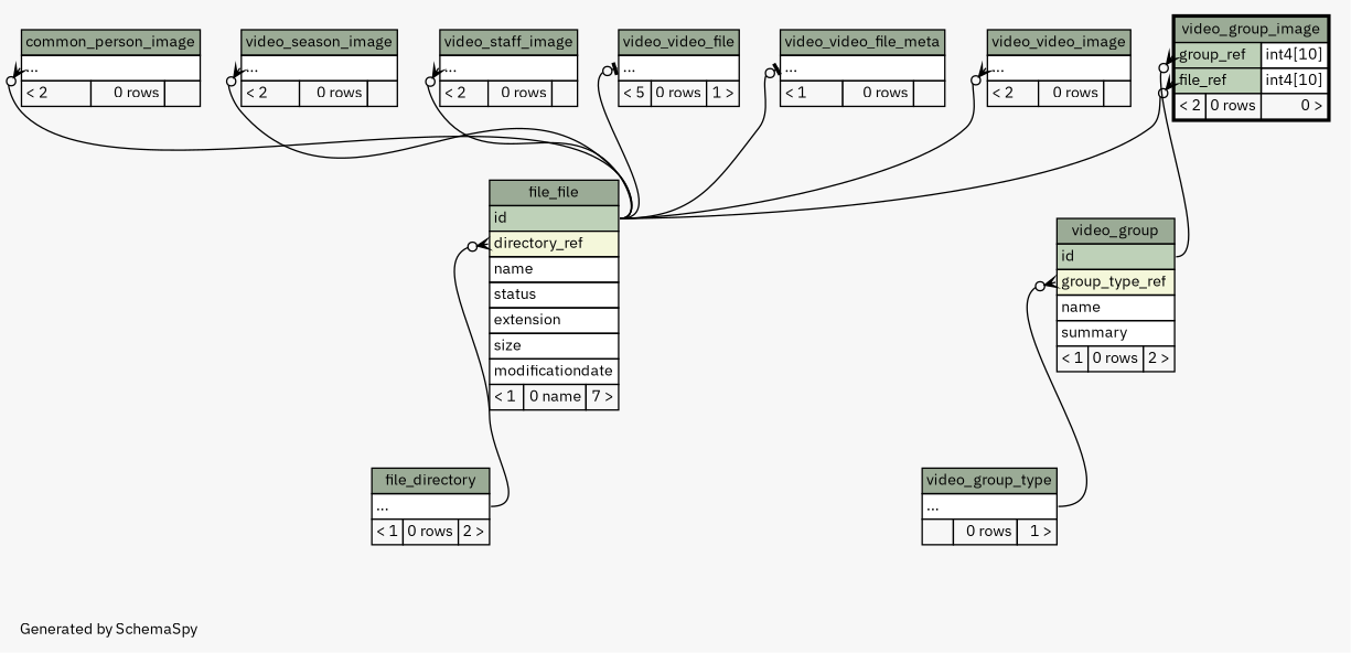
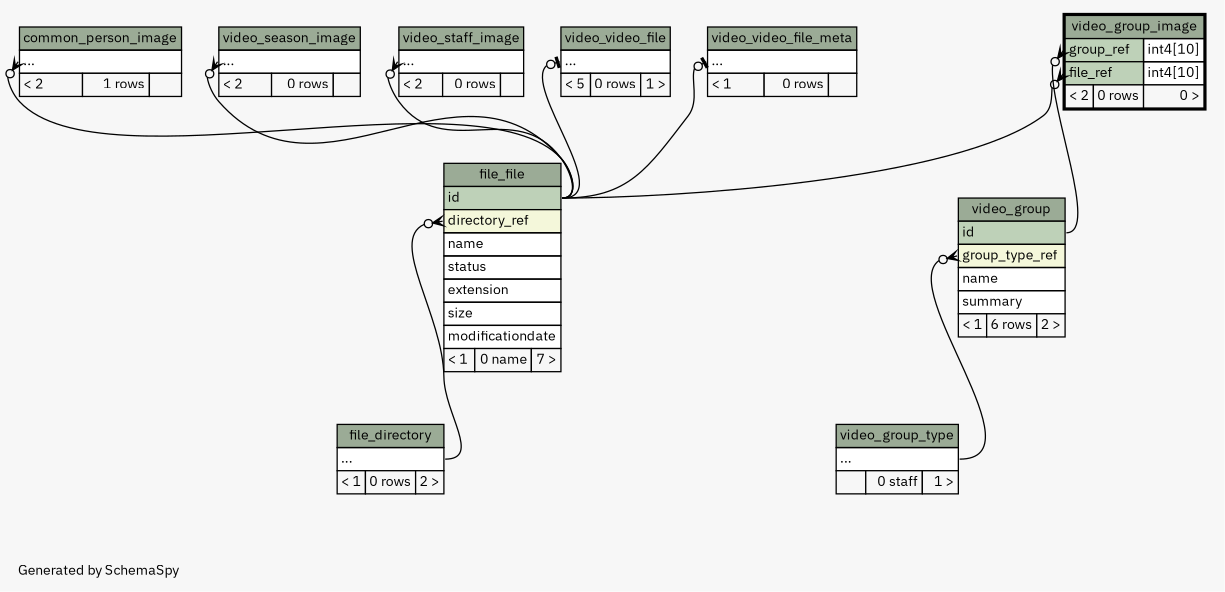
  digraph {
    bgcolor="#f7f7f7"
    fontname="IBM Plex Sans"
    fontsize=11
    label="\nGenerated by SchemaSpy"
    labeljust=l
    nodesep=0.18
    rankdir=TB
    ranksep=0.46
    node [fontname="IBM Plex Sans" fontsize=11 shape=plaintext]
    edge [arrowhead=none arrowsize=0.8 arrowtail=crowodot dir=back fontname="IBM Plex Sans" headport="id:e" tailport="elipses:w"]
-   n1 [label=<     <TABLE BORDER="0" CELLBORDER="1" CELLSPACING="0" BGCOLOR="#ffffff">       <TR><TD COLSPAN="3" BGCOLOR="#9bab96" ALIGN="CENTER">common_person_image</TD></TR>       <TR><TD PORT="elipses" COLSPAN="3" ALIGN="LEFT">...</TD></TR>       <TR><TD ALIGN="LEFT" BGCOLOR="#f7f7f7">&lt; 2</TD><TD ALIGN="RIGHT" BGCOLOR="#f7f7f7">0 rows</TD><TD ALIGN="RIGHT" BGCOLOR="#f7f7f7">  </TD></TR>     </TABLE>>]
+   n1 [label=<     <TABLE BORDER="0" CELLBORDER="1" CELLSPACING="0" BGCOLOR="#ffffff">       <TR><TD COLSPAN="3" BGCOLOR="#9bab96" ALIGN="CENTER">common_person_image</TD></TR>       <TR><TD PORT="elipses" COLSPAN="3" ALIGN="LEFT">...</TD></TR>       <TR><TD ALIGN="LEFT" BGCOLOR="#f7f7f7">&lt; 2</TD><TD ALIGN="RIGHT" BGCOLOR="#f7f7f7">1 rows</TD><TD ALIGN="RIGHT" BGCOLOR="#f7f7f7">  </TD></TR>     </TABLE>>]
    n2 [label=<     <TABLE BORDER="0" CELLBORDER="1" CELLSPACING="0" BGCOLOR="#ffffff">       <TR><TD COLSPAN="3" BGCOLOR="#9bab96" ALIGN="CENTER">file_file</TD></TR>       <TR><TD PORT="id" COLSPAN="3" BGCOLOR="#bed1b8" ALIGN="LEFT">id</TD></TR>       <TR><TD PORT="directory_ref" COLSPAN="3" BGCOLOR="#f4f7da" ALIGN="LEFT">directory_ref</TD></TR>       <TR><TD PORT="name" COLSPAN="3" ALIGN="LEFT">name</TD></TR>       <TR><TD PORT="status" COLSPAN="3" ALIGN="LEFT">status</TD></TR>       <TR><TD PORT="extension" COLSPAN="3" ALIGN="LEFT">extension</TD></TR>       <TR><TD PORT="size" COLSPAN="3" ALIGN="LEFT">size</TD></TR>       <TR><TD PORT="modificationdate" COLSPAN="3" ALIGN="LEFT">modificationdate</TD></TR>       <TR><TD ALIGN="LEFT" BGCOLOR="#f7f7f7">&lt; 1</TD><TD ALIGN="RIGHT" BGCOLOR="#f7f7f7">0 name</TD><TD ALIGN="RIGHT" BGCOLOR="#f7f7f7">7 &gt;</TD></TR>     </TABLE>>]
    n3 [label=<     <TABLE BORDER="0" CELLBORDER="1" CELLSPACING="0" BGCOLOR="#ffffff">       <TR><TD COLSPAN="3" BGCOLOR="#9bab96" ALIGN="CENTER">file_directory</TD></TR>       <TR><TD PORT="elipses" COLSPAN="3" ALIGN="LEFT">...</TD></TR>       <TR><TD ALIGN="LEFT" BGCOLOR="#f7f7f7">&lt; 1</TD><TD ALIGN="RIGHT" BGCOLOR="#f7f7f7">0 rows</TD><TD ALIGN="RIGHT" BGCOLOR="#f7f7f7">2 &gt;</TD></TR>     </TABLE>>]
-   n4 [label=<     <TABLE BORDER="0" CELLBORDER="1" CELLSPACING="0" BGCOLOR="#ffffff">       <TR><TD COLSPAN="3" BGCOLOR="#9bab96" ALIGN="CENTER">video_group</TD></TR>       <TR><TD PORT="id" COLSPAN="3" BGCOLOR="#bed1b8" ALIGN="LEFT">id</TD></TR>       <TR><TD PORT="group_type_ref" COLSPAN="3" BGCOLOR="#f4f7da" ALIGN="LEFT">group_type_ref</TD></TR>       <TR><TD PORT="name" COLSPAN="3" ALIGN="LEFT">name</TD></TR>       <TR><TD PORT="summary" COLSPAN="3" ALIGN="LEFT">summary</TD></TR>       <TR><TD ALIGN="LEFT" BGCOLOR="#f7f7f7">&lt; 1</TD><TD ALIGN="RIGHT" BGCOLOR="#f7f7f7">0 rows</TD><TD ALIGN="RIGHT" BGCOLOR="#f7f7f7">2 &gt;</TD></TR>     </TABLE>>]
-   n5 [label=<     <TABLE BORDER="0" CELLBORDER="1" CELLSPACING="0" BGCOLOR="#ffffff">       <TR><TD COLSPAN="3" BGCOLOR="#9bab96" ALIGN="CENTER">video_group_type</TD></TR>       <TR><TD PORT="elipses" COLSPAN="3" ALIGN="LEFT">...</TD></TR>       <TR><TD ALIGN="LEFT" BGCOLOR="#f7f7f7">  </TD><TD ALIGN="RIGHT" BGCOLOR="#f7f7f7">0 rows</TD><TD ALIGN="RIGHT" BGCOLOR="#f7f7f7">1 &gt;</TD></TR>     </TABLE>>]
+   n4 [label=<     <TABLE BORDER="0" CELLBORDER="1" CELLSPACING="0" BGCOLOR="#ffffff">       <TR><TD COLSPAN="3" BGCOLOR="#9bab96" ALIGN="CENTER">video_group</TD></TR>       <TR><TD PORT="id" COLSPAN="3" BGCOLOR="#bed1b8" ALIGN="LEFT">id</TD></TR>       <TR><TD PORT="group_type_ref" COLSPAN="3" BGCOLOR="#f4f7da" ALIGN="LEFT">group_type_ref</TD></TR>       <TR><TD PORT="name" COLSPAN="3" ALIGN="LEFT">name</TD></TR>       <TR><TD PORT="summary" COLSPAN="3" ALIGN="LEFT">summary</TD></TR>       <TR><TD ALIGN="LEFT" BGCOLOR="#f7f7f7">&lt; 1</TD><TD ALIGN="RIGHT" BGCOLOR="#f7f7f7">6 rows</TD><TD ALIGN="RIGHT" BGCOLOR="#f7f7f7">2 &gt;</TD></TR>     </TABLE>>]
+   n5 [label=<     <TABLE BORDER="0" CELLBORDER="1" CELLSPACING="0" BGCOLOR="#ffffff">       <TR><TD COLSPAN="3" BGCOLOR="#9bab96" ALIGN="CENTER">video_group_type</TD></TR>       <TR><TD PORT="elipses" COLSPAN="3" ALIGN="LEFT">...</TD></TR>       <TR><TD ALIGN="LEFT" BGCOLOR="#f7f7f7">  </TD><TD ALIGN="RIGHT" BGCOLOR="#f7f7f7">0 staff</TD><TD ALIGN="RIGHT" BGCOLOR="#f7f7f7">1 &gt;</TD></TR>     </TABLE>>]
    n6 [label=<     <TABLE BORDER="2" CELLBORDER="1" CELLSPACING="0" BGCOLOR="#ffffff">       <TR><TD COLSPAN="3" BGCOLOR="#9bab96" ALIGN="CENTER">video_group_image</TD></TR>       <TR><TD PORT="group_ref" COLSPAN="2" BGCOLOR="#bed1b8" ALIGN="LEFT">group_ref</TD><TD PORT="group_ref.type" ALIGN="LEFT">int4[10]</TD></TR>       <TR><TD PORT="file_ref" COLSPAN="2" BGCOLOR="#bed1b8" ALIGN="LEFT">file_ref</TD><TD PORT="file_ref.type" ALIGN="LEFT">int4[10]</TD></TR>       <TR><TD ALIGN="LEFT" BGCOLOR="#f7f7f7">&lt; 2</TD><TD ALIGN="RIGHT" BGCOLOR="#f7f7f7">0 rows</TD><TD ALIGN="RIGHT" BGCOLOR="#f7f7f7">0 &gt;</TD></TR>     </TABLE>>]
    n7 [label=<     <TABLE BORDER="0" CELLBORDER="1" CELLSPACING="0" BGCOLOR="#ffffff">       <TR><TD COLSPAN="3" BGCOLOR="#9bab96" ALIGN="CENTER">video_season_image</TD></TR>       <TR><TD PORT="elipses" COLSPAN="3" ALIGN="LEFT">...</TD></TR>       <TR><TD ALIGN="LEFT" BGCOLOR="#f7f7f7">&lt; 2</TD><TD ALIGN="RIGHT" BGCOLOR="#f7f7f7">0 rows</TD><TD ALIGN="RIGHT" BGCOLOR="#f7f7f7">  </TD></TR>     </TABLE>>]
    n8 [label=<     <TABLE BORDER="0" CELLBORDER="1" CELLSPACING="0" BGCOLOR="#ffffff">       <TR><TD COLSPAN="3" BGCOLOR="#9bab96" ALIGN="CENTER">video_staff_image</TD></TR>       <TR><TD PORT="elipses" COLSPAN="3" ALIGN="LEFT">...</TD></TR>       <TR><TD ALIGN="LEFT" BGCOLOR="#f7f7f7">&lt; 2</TD><TD ALIGN="RIGHT" BGCOLOR="#f7f7f7">0 rows</TD><TD ALIGN="RIGHT" BGCOLOR="#f7f7f7">  </TD></TR>     </TABLE>>]
    n9 [label=<     <TABLE BORDER="0" CELLBORDER="1" CELLSPACING="0" BGCOLOR="#ffffff">       <TR><TD COLSPAN="3" BGCOLOR="#9bab96" ALIGN="CENTER">video_video_file</TD></TR>       <TR><TD PORT="elipses" COLSPAN="3" ALIGN="LEFT">...</TD></TR>       <TR><TD ALIGN="LEFT" BGCOLOR="#f7f7f7">&lt; 5</TD><TD ALIGN="RIGHT" BGCOLOR="#f7f7f7">0 rows</TD><TD ALIGN="RIGHT" BGCOLOR="#f7f7f7">1 &gt;</TD></TR>     </TABLE>>]
    n10 [label=<     <TABLE BORDER="0" CELLBORDER="1" CELLSPACING="0" BGCOLOR="#ffffff">       <TR><TD COLSPAN="3" BGCOLOR="#9bab96" ALIGN="CENTER">video_video_file_meta</TD></TR>       <TR><TD PORT="elipses" COLSPAN="3" ALIGN="LEFT">...</TD></TR>       <TR><TD ALIGN="LEFT" BGCOLOR="#f7f7f7">&lt; 1</TD><TD ALIGN="RIGHT" BGCOLOR="#f7f7f7">0 rows</TD><TD ALIGN="RIGHT" BGCOLOR="#f7f7f7">  </TD></TR>     </TABLE>>]
-   n11 [label=<     <TABLE BORDER="0" CELLBORDER="1" CELLSPACING="0" BGCOLOR="#ffffff">       <TR><TD COLSPAN="3" BGCOLOR="#9bab96" ALIGN="CENTER">video_video_image</TD></TR>       <TR><TD PORT="elipses" COLSPAN="3" ALIGN="LEFT">...</TD></TR>       <TR><TD ALIGN="LEFT" BGCOLOR="#f7f7f7">&lt; 2</TD><TD ALIGN="RIGHT" BGCOLOR="#f7f7f7">0 rows</TD><TD ALIGN="RIGHT" BGCOLOR="#f7f7f7">  </TD></TR>     </TABLE>>]
    n1 -> n2
    n2 -> n3 [headport="elipses:e" tailport="directory_ref:w"]
    n4 -> n5 [headport="elipses:e" tailport="group_type_ref:w"]
    n6 -> n2 [tailport="file_ref:w"]
    n6 -> n4 [tailport="group_ref:w"]
    n7 -> n2
    n8 -> n2
    n9 -> n2 [arrowtail=teeodot]
    n10 -> n2 [arrowtail=teeodot]
-   n11 -> n2
  }
